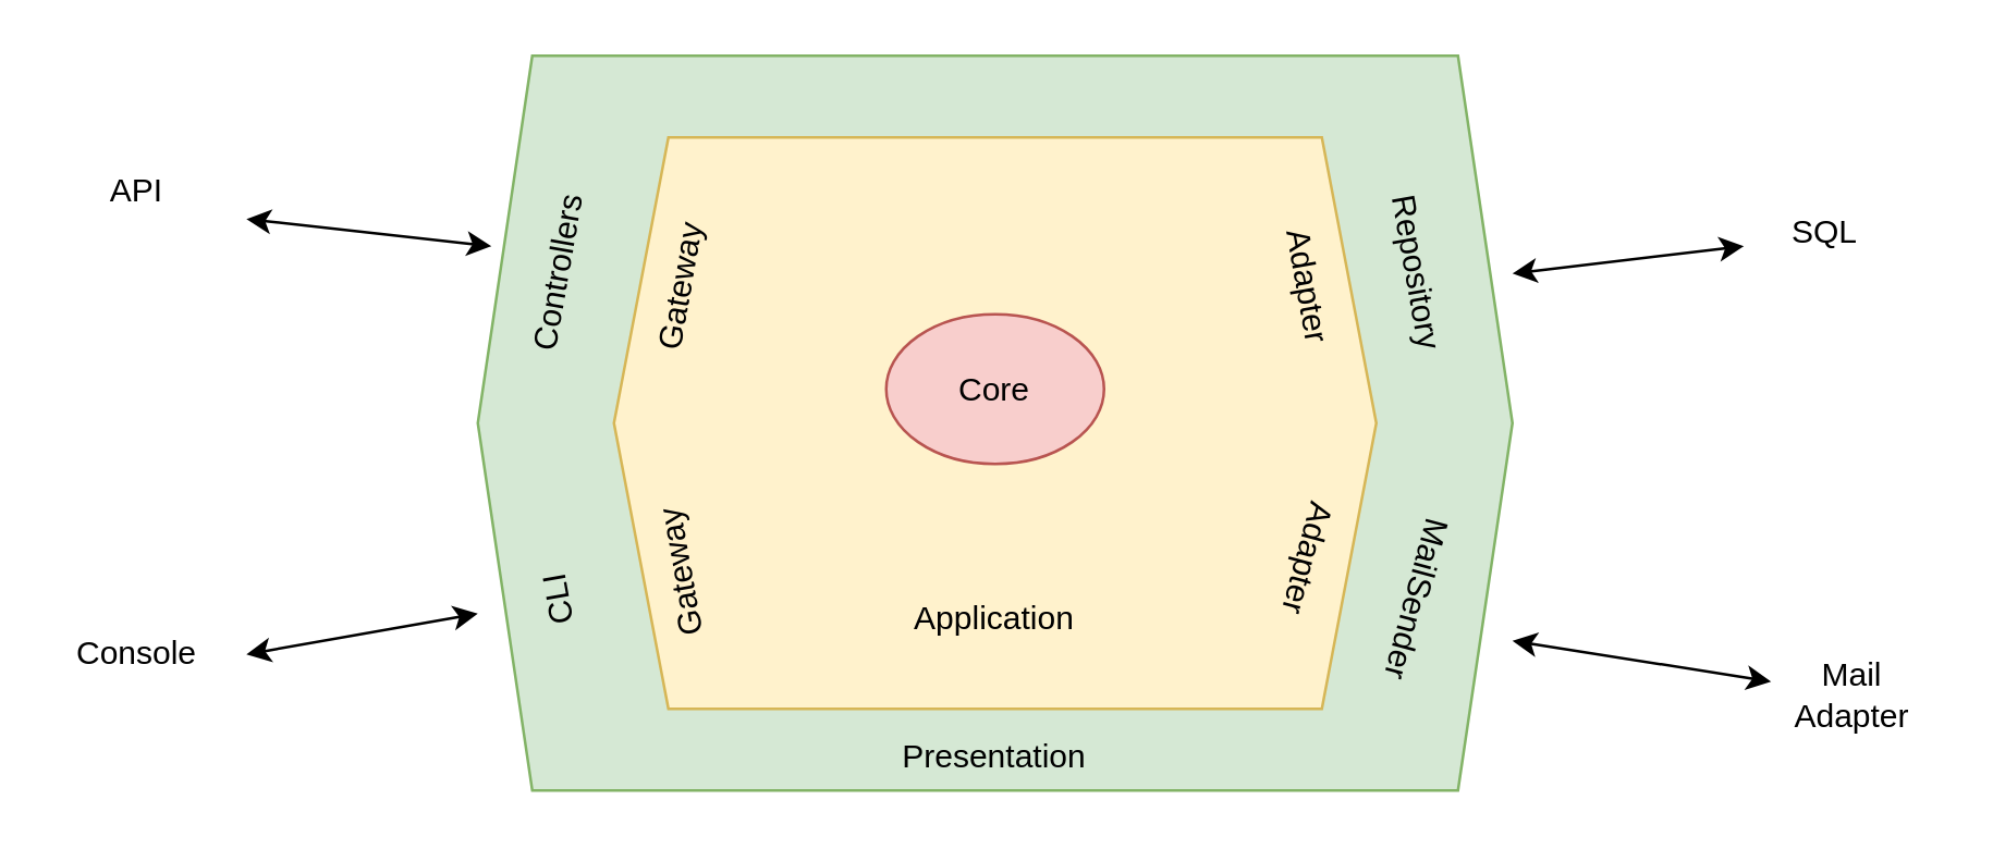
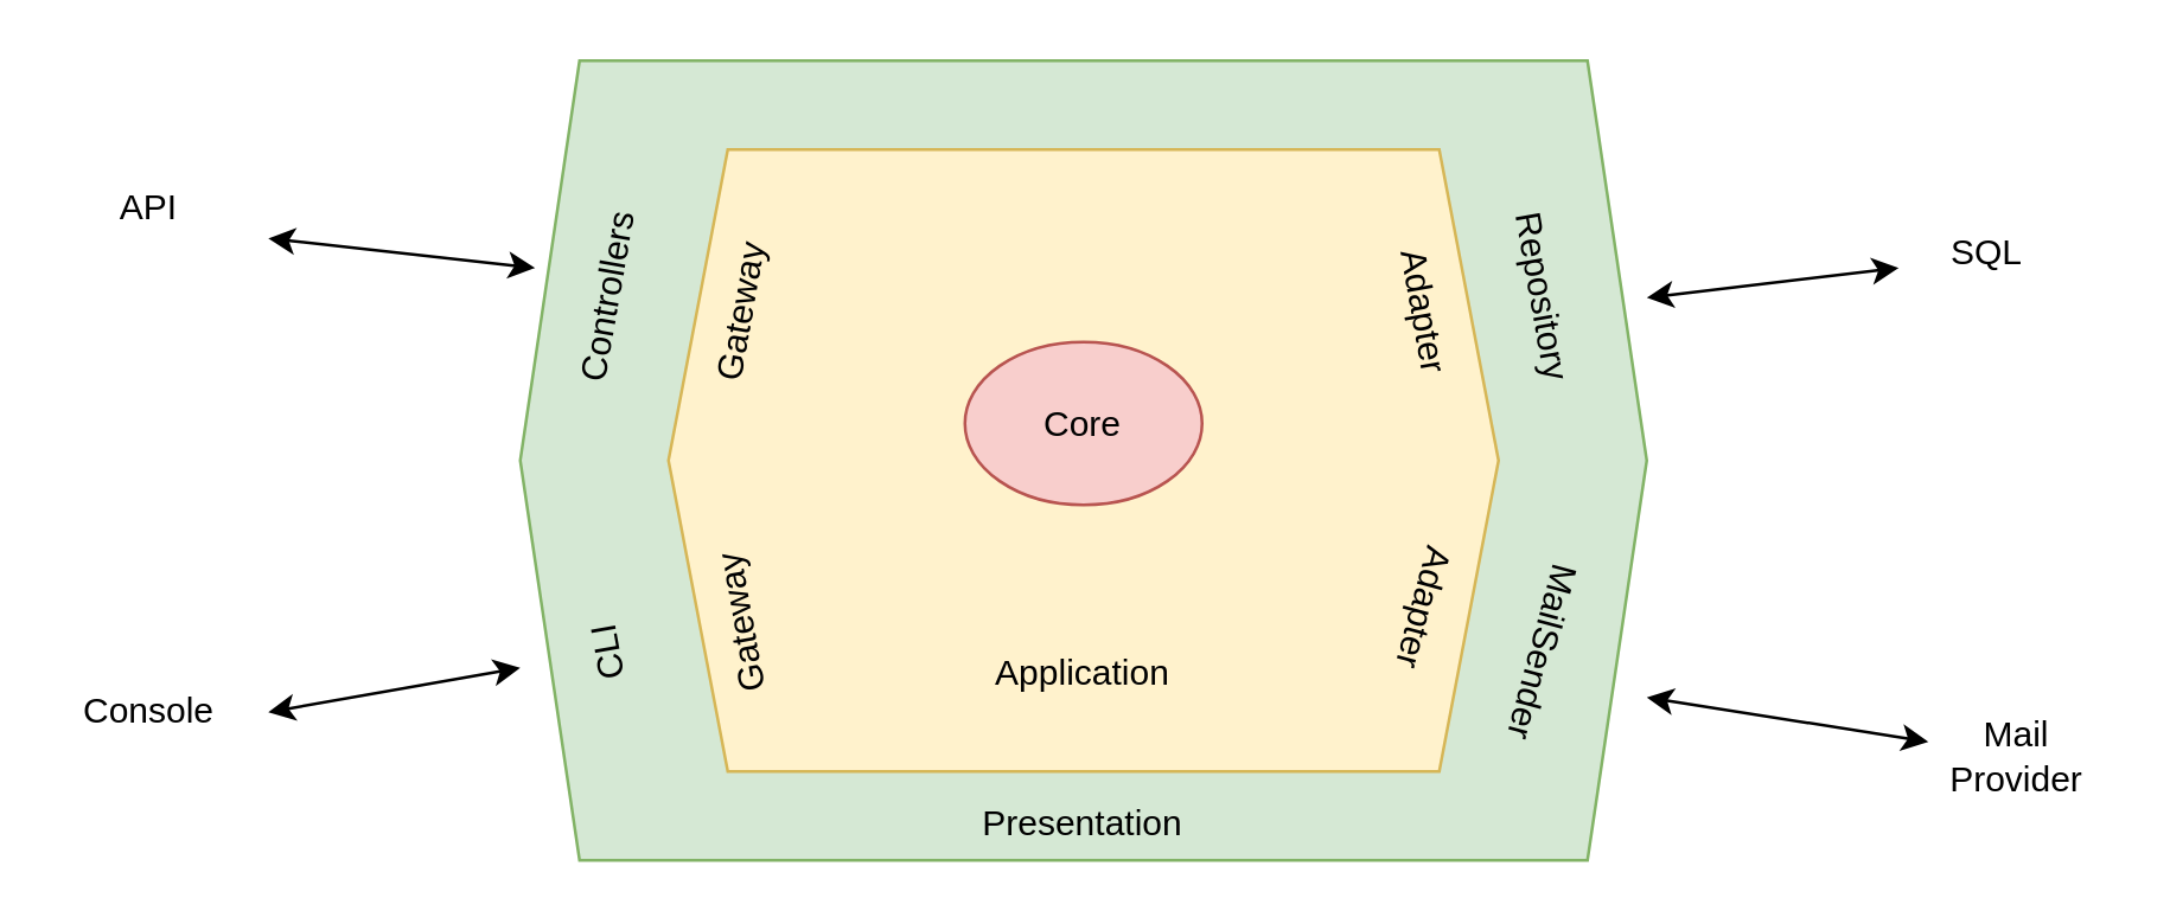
  <mxCell id="0" />
  <mxCell id="1" parent="0" />
  <mxCell id="2" value="&lt;div&gt;&lt;br&gt;&lt;/div&gt;&lt;div&gt;&lt;br&gt;&lt;/div&gt;&lt;div&gt;&lt;br&gt;&lt;/div&gt;&lt;div&gt;&lt;br&gt;&lt;/div&gt;&lt;div&gt;&lt;br&gt;&lt;/div&gt;&lt;div&gt;&lt;br&gt;&lt;/div&gt;&lt;div&gt;&lt;br&gt;&lt;/div&gt;&lt;div&gt;&lt;br&gt;&lt;/div&gt;&lt;div&gt;&lt;br&gt;&lt;/div&gt;&lt;div&gt;&lt;br&gt;&lt;/div&gt;&lt;div&gt;&lt;br&gt;&lt;/div&gt;&lt;div&gt;&lt;br&gt;&lt;/div&gt;&lt;div&gt;&lt;br&gt;&lt;/div&gt;&lt;div&gt;&lt;br&gt;&lt;/div&gt;&lt;div&gt;&lt;br&gt;&lt;/div&gt;&lt;div&gt;&lt;br&gt;&lt;/div&gt;&lt;div&gt;&lt;br&gt;&lt;/div&gt;&lt;div&gt;Presentation&lt;/div&gt;" style="shape=hexagon;perimeter=hexagonPerimeter2;whiteSpace=wrap;html=1;fixedSize=1;fillColor=#d5e8d4;strokeColor=#82b366;" vertex="1" parent="1"><mxGeometry x="175" y="20" width="380" height="270" as="geometry" /></mxCell>
  <mxCell id="3" value="&lt;div&gt;&lt;br&gt;&lt;/div&gt;&lt;div&gt;&lt;br&gt;&lt;/div&gt;&lt;div&gt;&lt;br&gt;&lt;/div&gt;&lt;div&gt;&lt;br&gt;&lt;/div&gt;&lt;div&gt;&lt;br&gt;&lt;/div&gt;&lt;div&gt;&lt;br&gt;&lt;/div&gt;&lt;div&gt;&lt;br&gt;&lt;/div&gt;&lt;div&gt;&lt;br&gt;&lt;/div&gt;&lt;div&gt;&lt;br&gt;&lt;/div&gt;&lt;div&gt;&lt;br&gt;&lt;/div&gt;&lt;div&gt;Application&lt;/div&gt;" style="shape=hexagon;perimeter=hexagonPerimeter2;whiteSpace=wrap;html=1;fixedSize=1;fillColor=#fff2cc;strokeColor=#d6b656;" vertex="1" parent="1"><mxGeometry x="225" y="50" width="280" height="210" as="geometry" /></mxCell>
  <mxCell id="4" value="Core" style="ellipse;whiteSpace=wrap;html=1;aspect=fixed;fillColor=#f8cecc;strokeColor=#b85450;" vertex="1" parent="1"><mxGeometry x="325" y="115" width="80" height="55" as="geometry" /></mxCell>
  <mxCell id="5" value="&lt;div&gt;Gateway&lt;/div&gt;" style="text;html=1;align=center;verticalAlign=middle;whiteSpace=wrap;rounded=0;rotation=-80;" vertex="1" parent="1"><mxGeometry x="220" y="90" width="60" height="30" as="geometry" /></mxCell>
  <mxCell id="6" value="&lt;div&gt;Gateway&lt;/div&gt;" style="text;html=1;align=center;verticalAlign=middle;whiteSpace=wrap;rounded=0;rotation=-100;" vertex="1" parent="1"><mxGeometry x="220" y="195" width="60" height="30" as="geometry" /></mxCell>
  <mxCell id="7" value="Adapter" style="text;html=1;align=center;verticalAlign=middle;whiteSpace=wrap;rounded=0;rotation=105;" vertex="1" parent="1"><mxGeometry x="450" y="190" width="60" height="30" as="geometry" /></mxCell>
  <mxCell id="8" value="Adapter" style="text;html=1;align=center;verticalAlign=middle;whiteSpace=wrap;rounded=0;rotation=80;" vertex="1" parent="1"><mxGeometry x="450" y="90" width="60" height="30" as="geometry" /></mxCell>
  <mxCell id="9" value="Controllers" style="text;html=1;align=center;verticalAlign=middle;whiteSpace=wrap;rounded=0;rotation=-80;" vertex="1" parent="1"><mxGeometry x="175" y="85" width="60" height="30" as="geometry" /></mxCell>
  <mxCell id="10" value="CLI" style="text;html=1;align=center;verticalAlign=middle;whiteSpace=wrap;rounded=0;rotation=-100;" vertex="1" parent="1"><mxGeometry x="175" y="205" width="60" height="30" as="geometry" /></mxCell>
  <mxCell id="11" value="Repository" style="text;html=1;align=center;verticalAlign=middle;whiteSpace=wrap;rounded=0;rotation=80;" vertex="1" parent="1"><mxGeometry x="490" y="85" width="60" height="30" as="geometry" /></mxCell>
  <mxCell id="12" value="MailSender" style="text;html=1;align=center;verticalAlign=middle;whiteSpace=wrap;rounded=0;rotation=105;" vertex="1" parent="1"><mxGeometry x="490" y="205" width="60" height="30" as="geometry" /></mxCell>
  <mxCell id="13" value="" style="endArrow=classic;startArrow=classic;html=1;rounded=0;" edge="1" parent="1"><mxGeometry width="50" height="50" relative="1" as="geometry"><mxPoint x="555" y="235" as="sourcePoint" /><mxPoint x="650" y="250" as="targetPoint" /></mxGeometry></mxCell>
  <mxCell id="14" value="" style="endArrow=classic;startArrow=classic;html=1;rounded=0;" edge="1" parent="1"><mxGeometry width="50" height="50" relative="1" as="geometry"><mxPoint x="555" y="100" as="sourcePoint" /><mxPoint x="640" y="90" as="targetPoint" /></mxGeometry></mxCell>
  <mxCell id="15" value="SQL" style="text;html=1;align=center;verticalAlign=middle;whiteSpace=wrap;rounded=0;" vertex="1" parent="1"><mxGeometry x="640" y="70" width="60" height="30" as="geometry" /></mxCell>
- <mxCell id="16" value="Mail Adapter" style="text;html=1;align=center;verticalAlign=middle;whiteSpace=wrap;rounded=0;" vertex="1" parent="1"><mxGeometry x="650" y="240" width="60" height="30" as="geometry" /></mxCell>
+ <mxCell id="16" value="Mail Provider" style="text;html=1;align=center;verticalAlign=middle;whiteSpace=wrap;rounded=0;" vertex="1" parent="1"><mxGeometry x="650" y="240" width="60" height="30" as="geometry" /></mxCell>
  <mxCell id="17" value="" style="endArrow=classic;startArrow=classic;html=1;rounded=0;" edge="1" parent="1"><mxGeometry width="50" height="50" relative="1" as="geometry"><mxPoint x="90" y="80" as="sourcePoint" /><mxPoint x="180" y="90" as="targetPoint" /></mxGeometry></mxCell>
  <mxCell id="18" value="" style="endArrow=classic;startArrow=classic;html=1;rounded=0;" edge="1" parent="1"><mxGeometry width="50" height="50" relative="1" as="geometry"><mxPoint x="90" y="240" as="sourcePoint" /><mxPoint x="175" y="225" as="targetPoint" /></mxGeometry></mxCell>
  <mxCell id="19" value="Console" style="text;html=1;align=center;verticalAlign=middle;whiteSpace=wrap;rounded=0;" vertex="1" parent="1"><mxGeometry x="20" y="225" width="60" height="30" as="geometry" /></mxCell>
  <mxCell id="20" value="API" style="text;html=1;align=center;verticalAlign=middle;whiteSpace=wrap;rounded=0;" vertex="1" parent="1"><mxGeometry x="20" y="55" width="60" height="30" as="geometry" /></mxCell>
